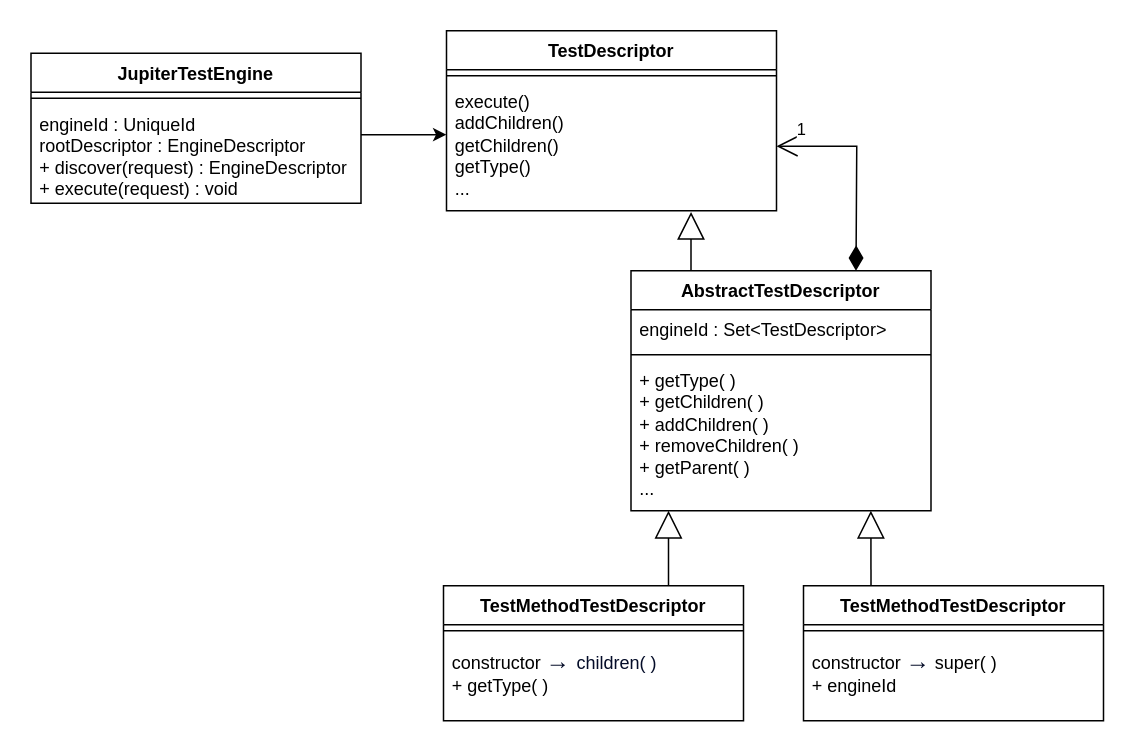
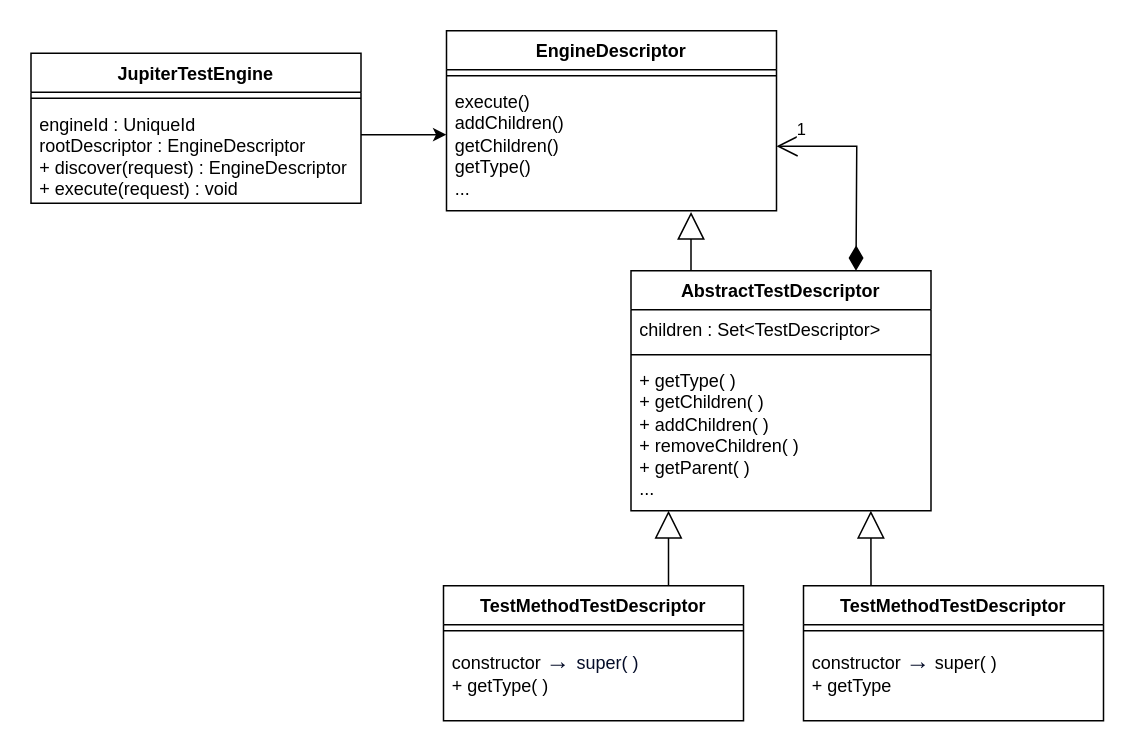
  <mxCell id="0" />
  <mxCell id="1" parent="0" />
- <mxCell id="2" value="TestDescriptor" style="swimlane;fontStyle=1;align=center;verticalAlign=top;childLayout=stackLayout;horizontal=1;startSize=26;horizontalStack=0;resizeParent=1;resizeParentMax=0;resizeLast=0;collapsible=1;marginBottom=0;whiteSpace=wrap;html=1;" vertex="1" parent="1"><mxGeometry x="297" y="20" width="220" height="120" as="geometry" /></mxCell>
+ <mxCell id="2" value="EngineDescriptor" style="swimlane;fontStyle=1;align=center;verticalAlign=top;childLayout=stackLayout;horizontal=1;startSize=26;horizontalStack=0;resizeParent=1;resizeParentMax=0;resizeLast=0;collapsible=1;marginBottom=0;whiteSpace=wrap;html=1;" vertex="1" parent="1"><mxGeometry x="297" y="20" width="220" height="120" as="geometry" /></mxCell>
  <mxCell id="3" value="" style="line;strokeWidth=1;fillColor=none;align=left;verticalAlign=middle;spacingTop=-1;spacingLeft=3;spacingRight=3;rotatable=0;labelPosition=right;points=[];portConstraint=eastwest;strokeColor=inherit;" vertex="1" parent="2"><mxGeometry y="26" width="220" height="8" as="geometry" /></mxCell>
  <mxCell id="4" value="execute()&lt;div&gt;addChildren()&lt;/div&gt;&lt;div&gt;getChildren()&lt;/div&gt;&lt;div&gt;getType()&lt;/div&gt;&lt;div&gt;...&lt;/div&gt;" style="text;strokeColor=none;fillColor=none;align=left;verticalAlign=top;spacingLeft=4;spacingRight=4;overflow=hidden;rotatable=0;points=[[0,0.5],[1,0.5]];portConstraint=eastwest;whiteSpace=wrap;html=1;" vertex="1" parent="2"><mxGeometry y="34" width="220" height="86" as="geometry" /></mxCell>
  <mxCell id="5" value="TestMethodTestDescriptor" style="swimlane;fontStyle=1;align=center;verticalAlign=top;childLayout=stackLayout;horizontal=1;startSize=26;horizontalStack=0;resizeParent=1;resizeParentMax=0;resizeLast=0;collapsible=1;marginBottom=0;whiteSpace=wrap;html=1;" vertex="1" parent="1"><mxGeometry x="295" y="390" width="200" height="90" as="geometry" /></mxCell>
  <mxCell id="6" value="" style="line;strokeWidth=1;fillColor=none;align=left;verticalAlign=middle;spacingTop=-1;spacingLeft=3;spacingRight=3;rotatable=0;labelPosition=right;points=[];portConstraint=eastwest;strokeColor=inherit;" vertex="1" parent="5"><mxGeometry y="26" width="200" height="8" as="geometry" /></mxCell>
- <mxCell id="7" value="&lt;div&gt;constructor&amp;nbsp;&lt;span style=&quot;color: rgb(4, 12, 40); font-family: &amp;quot;Google Sans&amp;quot;, Arial, sans-serif; font-size: 16px;&quot;&gt;→ &lt;/span&gt;&lt;span style=&quot;color: rgb(4, 12, 40); font-family: &amp;quot;Google Sans&amp;quot;, Arial, sans-serif;&quot;&gt;&lt;font&gt;children( )&lt;/font&gt;&lt;/span&gt;&lt;/div&gt;+ getType( )" style="text;strokeColor=none;fillColor=none;align=left;verticalAlign=top;spacingLeft=4;spacingRight=4;overflow=hidden;rotatable=0;points=[[0,0.5],[1,0.5]];portConstraint=eastwest;whiteSpace=wrap;html=1;" vertex="1" parent="5"><mxGeometry y="34" width="200" height="56" as="geometry" /></mxCell>
+ <mxCell id="7" value="&lt;div&gt;constructor&amp;nbsp;&lt;span style=&quot;color: rgb(4, 12, 40); font-family: &amp;quot;Google Sans&amp;quot;, Arial, sans-serif; font-size: 16px;&quot;&gt;→ &lt;/span&gt;&lt;span style=&quot;color: rgb(4, 12, 40); font-family: &amp;quot;Google Sans&amp;quot;, Arial, sans-serif;&quot;&gt;&lt;font&gt;super( )&lt;/font&gt;&lt;/span&gt;&lt;/div&gt;+ getType( )" style="text;strokeColor=none;fillColor=none;align=left;verticalAlign=top;spacingLeft=4;spacingRight=4;overflow=hidden;rotatable=0;points=[[0,0.5],[1,0.5]];portConstraint=eastwest;whiteSpace=wrap;html=1;" vertex="1" parent="5"><mxGeometry y="34" width="200" height="56" as="geometry" /></mxCell>
  <mxCell id="8" value="" style="endArrow=block;endSize=16;endFill=0;html=1;rounded=0;exitX=0.25;exitY=0;exitDx=0;exitDy=0;entryX=0.741;entryY=1.009;entryDx=0;entryDy=0;entryPerimeter=0;" edge="1" parent="1" target="4"><mxGeometry width="160" relative="1" as="geometry"><mxPoint x="460" y="180" as="sourcePoint" /><mxPoint x="440" y="130" as="targetPoint" /></mxGeometry></mxCell>
  <mxCell id="9" value="JupiterTestEngine" style="swimlane;fontStyle=1;align=center;verticalAlign=top;childLayout=stackLayout;horizontal=1;startSize=26;horizontalStack=0;resizeParent=1;resizeParentMax=0;resizeLast=0;collapsible=1;marginBottom=0;whiteSpace=wrap;html=1;" vertex="1" parent="1"><mxGeometry x="20" y="35" width="220" height="100" as="geometry"><mxRectangle x="70" y="55" width="140" height="30" as="alternateBounds" /></mxGeometry></mxCell>
  <mxCell id="10" value="" style="line;strokeWidth=1;fillColor=none;align=left;verticalAlign=middle;spacingTop=-1;spacingLeft=3;spacingRight=3;rotatable=0;labelPosition=right;points=[];portConstraint=eastwest;strokeColor=inherit;" vertex="1" parent="9"><mxGeometry y="26" width="220" height="8" as="geometry" /></mxCell>
  <mxCell id="11" value="engineId : UniqueId&lt;div&gt;rootDescriptor : EngineDescriptor&lt;/div&gt;&lt;div&gt;+ discover(request) : EngineDescriptor&lt;/div&gt;&lt;div&gt;+ execute(request) : void&lt;/div&gt;" style="text;strokeColor=none;fillColor=none;align=left;verticalAlign=top;spacingLeft=4;spacingRight=4;overflow=hidden;rotatable=0;points=[[0,0.5],[1,0.5]];portConstraint=eastwest;whiteSpace=wrap;html=1;" vertex="1" parent="9"><mxGeometry y="34" width="220" height="66" as="geometry" /></mxCell>
  <mxCell id="12" style="edgeStyle=orthogonalEdgeStyle;rounded=0;orthogonalLoop=1;jettySize=auto;html=1;entryX=0;entryY=0.41;entryDx=0;entryDy=0;entryPerimeter=0;" edge="1" parent="1" source="9" target="4"><mxGeometry relative="1" as="geometry"><mxPoint x="297" y="65" as="targetPoint" /><Array as="points"><mxPoint x="269" y="89" /></Array></mxGeometry></mxCell>
  <mxCell id="13" value="1" style="endArrow=open;html=1;endSize=12;startArrow=diamondThin;startSize=14;startFill=1;edgeStyle=orthogonalEdgeStyle;align=left;verticalAlign=bottom;rounded=0;exitX=0.75;exitY=0;exitDx=0;exitDy=0;entryX=1;entryY=0.5;entryDx=0;entryDy=0;" edge="1" parent="1" target="4"><mxGeometry x="0.828" y="-2" relative="1" as="geometry"><mxPoint x="570" y="180" as="sourcePoint" /><mxPoint x="700" y="100" as="targetPoint" /><mxPoint as="offset" /></mxGeometry></mxCell>
  <mxCell id="14" value="TestMethodTestDescriptor" style="swimlane;fontStyle=1;align=center;verticalAlign=top;childLayout=stackLayout;horizontal=1;startSize=26;horizontalStack=0;resizeParent=1;resizeParentMax=0;resizeLast=0;collapsible=1;marginBottom=0;whiteSpace=wrap;html=1;" vertex="1" parent="1"><mxGeometry x="535" y="390" width="200" height="90" as="geometry" /></mxCell>
  <mxCell id="15" value="" style="line;strokeWidth=1;fillColor=none;align=left;verticalAlign=middle;spacingTop=-1;spacingLeft=3;spacingRight=3;rotatable=0;labelPosition=right;points=[];portConstraint=eastwest;strokeColor=inherit;" vertex="1" parent="14"><mxGeometry y="26" width="200" height="8" as="geometry" /></mxCell>
- <mxCell id="16" value="&lt;div&gt;constructor&amp;nbsp;&lt;span style=&quot;color: rgb(4, 12, 40); font-family: &amp;quot;Google Sans&amp;quot;, Arial, sans-serif; font-size: 16px;&quot;&gt;→&lt;/span&gt;&lt;span style=&quot;background-color: transparent; color: light-dark(rgb(0, 0, 0), rgb(255, 255, 255));&quot;&gt;&amp;nbsp;super( )&lt;/span&gt;&lt;/div&gt;+ engineId&lt;div&gt;&lt;br&gt;&lt;/div&gt;" style="text;strokeColor=none;fillColor=none;align=left;verticalAlign=top;spacingLeft=4;spacingRight=4;overflow=hidden;rotatable=0;points=[[0,0.5],[1,0.5]];portConstraint=eastwest;whiteSpace=wrap;html=1;" vertex="1" parent="14"><mxGeometry y="34" width="200" height="56" as="geometry" /></mxCell>
+ <mxCell id="16" value="&lt;div&gt;constructor&amp;nbsp;&lt;span style=&quot;color: rgb(4, 12, 40); font-family: &amp;quot;Google Sans&amp;quot;, Arial, sans-serif; font-size: 16px;&quot;&gt;→&lt;/span&gt;&lt;span style=&quot;background-color: transparent; color: light-dark(rgb(0, 0, 0), rgb(255, 255, 255));&quot;&gt;&amp;nbsp;super( )&lt;/span&gt;&lt;/div&gt;+ getType&lt;div&gt;&lt;br&gt;&lt;/div&gt;" style="text;strokeColor=none;fillColor=none;align=left;verticalAlign=top;spacingLeft=4;spacingRight=4;overflow=hidden;rotatable=0;points=[[0,0.5],[1,0.5]];portConstraint=eastwest;whiteSpace=wrap;html=1;" vertex="1" parent="14"><mxGeometry y="34" width="200" height="56" as="geometry" /></mxCell>
  <mxCell id="17" value="" style="endArrow=block;endSize=16;endFill=0;html=1;rounded=0;exitX=0.75;exitY=0;exitDx=0;exitDy=0;" edge="1" parent="1" source="5"><mxGeometry width="160" relative="1" as="geometry"><mxPoint x="290" y="350" as="sourcePoint" /><mxPoint x="445" y="340" as="targetPoint" /></mxGeometry></mxCell>
  <mxCell id="18" value="" style="endArrow=block;endSize=16;endFill=0;html=1;rounded=0;entryX=0.795;entryY=1;entryDx=0;entryDy=0;entryPerimeter=0;exitX=0.75;exitY=0;exitDx=0;exitDy=0;" edge="1" parent="1"><mxGeometry width="160" relative="1" as="geometry"><mxPoint x="580" y="390" as="sourcePoint" /><mxPoint x="579.9" y="340" as="targetPoint" /></mxGeometry></mxCell>
  <mxCell id="19" value="AbstractTestDescriptor" style="swimlane;fontStyle=1;align=center;verticalAlign=top;childLayout=stackLayout;horizontal=1;startSize=26;horizontalStack=0;resizeParent=1;resizeParentMax=0;resizeLast=0;collapsible=1;marginBottom=0;whiteSpace=wrap;html=1;" vertex="1" parent="1"><mxGeometry x="420" y="180" width="200" height="160" as="geometry" /></mxCell>
- <mxCell id="20" value="engineId : Set&amp;lt;TestDescriptor&amp;gt;" style="text;strokeColor=none;fillColor=none;align=left;verticalAlign=top;spacingLeft=4;spacingRight=4;overflow=hidden;rotatable=0;points=[[0,0.5],[1,0.5]];portConstraint=eastwest;whiteSpace=wrap;html=1;" vertex="1" parent="19"><mxGeometry y="26" width="200" height="26" as="geometry" /></mxCell>
+ <mxCell id="20" value="children : Set&amp;lt;TestDescriptor&amp;gt;" style="text;strokeColor=none;fillColor=none;align=left;verticalAlign=top;spacingLeft=4;spacingRight=4;overflow=hidden;rotatable=0;points=[[0,0.5],[1,0.5]];portConstraint=eastwest;whiteSpace=wrap;html=1;" vertex="1" parent="19"><mxGeometry y="26" width="200" height="26" as="geometry" /></mxCell>
  <mxCell id="21" value="" style="line;strokeWidth=1;fillColor=none;align=left;verticalAlign=middle;spacingTop=-1;spacingLeft=3;spacingRight=3;rotatable=0;labelPosition=right;points=[];portConstraint=eastwest;strokeColor=inherit;" vertex="1" parent="19"><mxGeometry y="52" width="200" height="8" as="geometry" /></mxCell>
  <mxCell id="22" value="+ getType( )&lt;div&gt;+ getChildren( )&lt;/div&gt;&lt;div&gt;+ addChildren( )&lt;/div&gt;&lt;div&gt;+ removeChildren( )&lt;/div&gt;&lt;div&gt;+ getParent( )&lt;/div&gt;&lt;div&gt;...&lt;/div&gt;" style="text;strokeColor=none;fillColor=none;align=left;verticalAlign=top;spacingLeft=4;spacingRight=4;overflow=hidden;rotatable=0;points=[[0,0.5],[1,0.5]];portConstraint=eastwest;whiteSpace=wrap;html=1;" vertex="1" parent="19"><mxGeometry y="60" width="200" height="100" as="geometry" /></mxCell>
